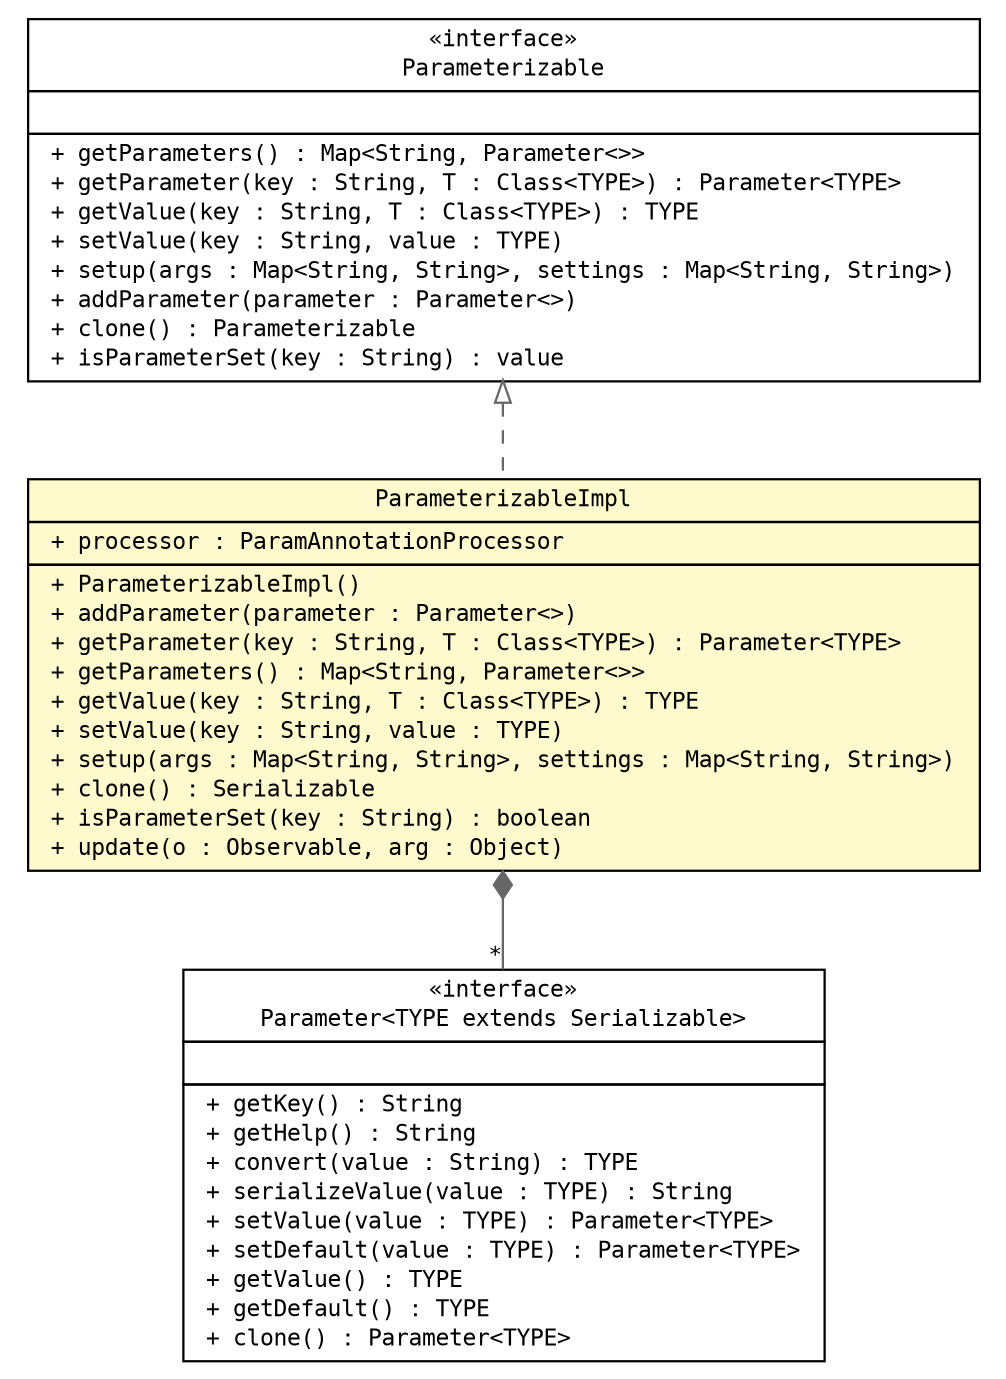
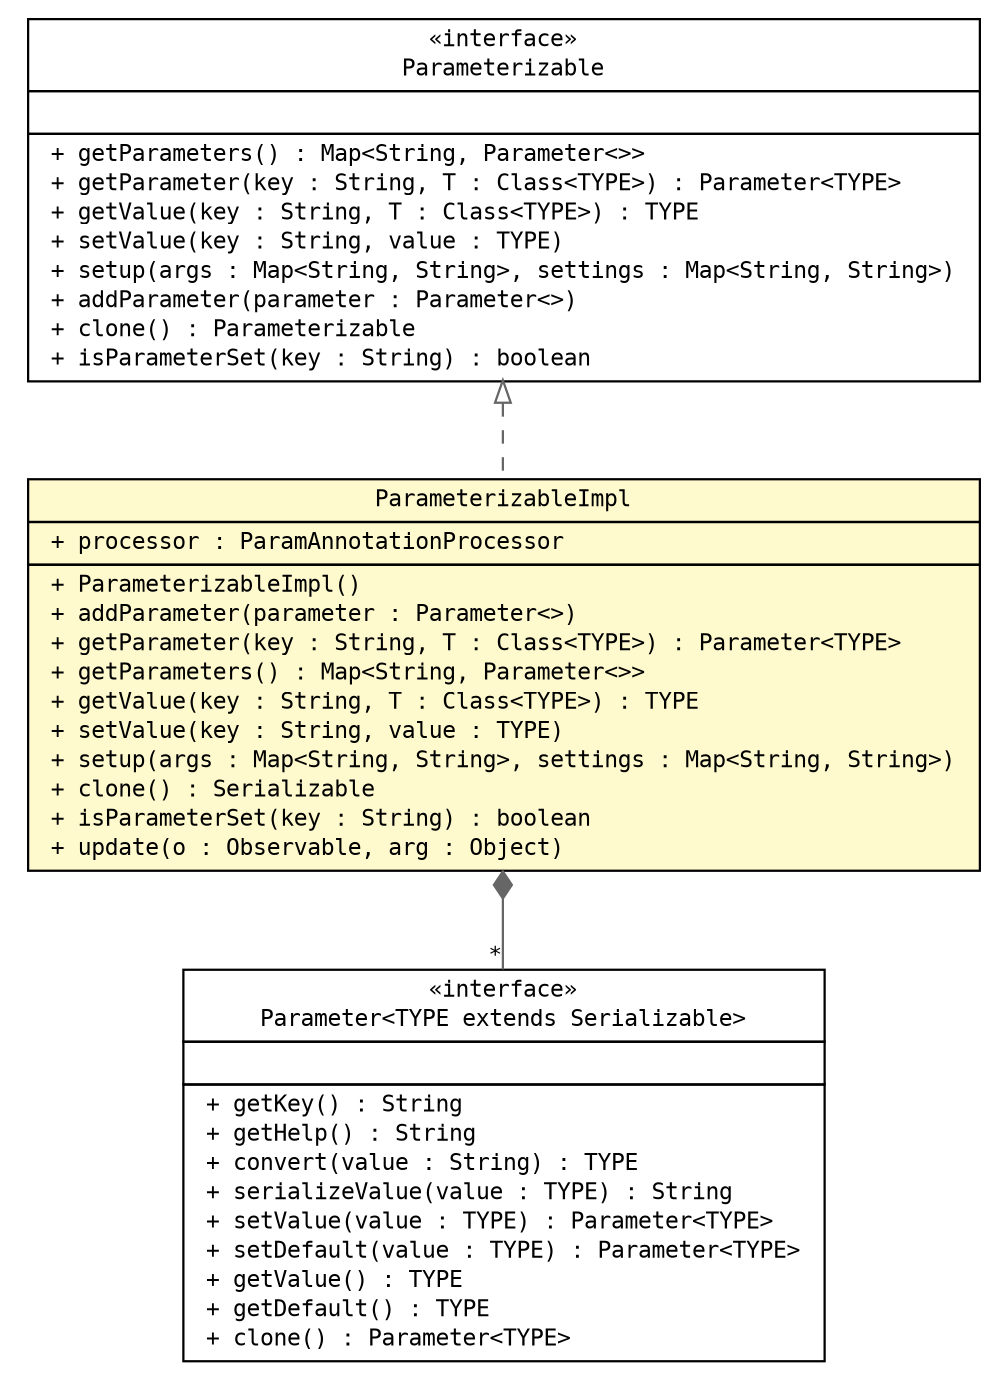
  digraph {
    fontname="DejaVu Sans Mono"
    nodesep=0.25
    ranksep=0.5
    node [fontcolor=black fontname="DejaVu Sans Mono" fontsize=10.0 shape=plaintext]
    edge [color=gray40 fontname="DejaVu Sans Mono" headport=p labelfontname=Helvetica labelfontsize=10 tailport=p]
    n1 [label=<<table title="com.vectorprint.configuration.parameters.Parameter" border="0" cellborder="1" cellspacing="0" cellpadding="2" port="p" href="./Parameter.html"> 		<tr><td><table border="0" cellspacing="0" cellpadding="1"> <tr><td align="center" balign="center"> &#171;interface&#187; </td></tr> <tr><td align="center" balign="center"> Parameter&lt;TYPE extends Serializable&gt; </td></tr> 		</table></td></tr> 		<tr><td><table border="0" cellspacing="0" cellpadding="1"> <tr><td align="left" balign="left">  </td></tr> 		</table></td></tr> 		<tr><td><table border="0" cellspacing="0" cellpadding="1"> <tr><td align="left" balign="left"> + getKey() : String </td></tr> <tr><td align="left" balign="left"> + getHelp() : String </td></tr> <tr><td align="left" balign="left"> + convert(value : String) : TYPE </td></tr> <tr><td align="left" balign="left"> + serializeValue(value : TYPE) : String </td></tr> <tr><td align="left" balign="left"> + setValue(value : TYPE) : Parameter&lt;TYPE&gt; </td></tr> <tr><td align="left" balign="left"> + setDefault(value : TYPE) : Parameter&lt;TYPE&gt; </td></tr> <tr><td align="left" balign="left"> + getValue() : TYPE </td></tr> <tr><td align="left" balign="left"> + getDefault() : TYPE </td></tr> <tr><td align="left" balign="left"> + clone() : Parameter&lt;TYPE&gt; </td></tr> 		</table></td></tr> 		</table>>]
    n2 [label=<<table title="com.vectorprint.configuration.parameters.ParameterizableImpl" border="0" cellborder="1" cellspacing="0" cellpadding="2" port="p" bgcolor="lemonChiffon" href="./ParameterizableImpl.html"> 		<tr><td><table border="0" cellspacing="0" cellpadding="1"> <tr><td align="center" balign="center"> ParameterizableImpl </td></tr> 		</table></td></tr> 		<tr><td><table border="0" cellspacing="0" cellpadding="1"> <tr><td align="left" balign="left"> + processor : ParamAnnotationProcessor </td></tr> 		</table></td></tr> 		<tr><td><table border="0" cellspacing="0" cellpadding="1"> <tr><td align="left" balign="left"> + ParameterizableImpl() </td></tr> <tr><td align="left" balign="left"> + addParameter(parameter : Parameter&lt;&gt;) </td></tr> <tr><td align="left" balign="left"> + getParameter(key : String, T : Class&lt;TYPE&gt;) : Parameter&lt;TYPE&gt; </td></tr> <tr><td align="left" balign="left"> + getParameters() : Map&lt;String, Parameter&lt;&gt;&gt; </td></tr> <tr><td align="left" balign="left"> + getValue(key : String, T : Class&lt;TYPE&gt;) : TYPE </td></tr> <tr><td align="left" balign="left"> + setValue(key : String, value : TYPE) </td></tr> <tr><td align="left" balign="left"> + setup(args : Map&lt;String, String&gt;, settings : Map&lt;String, String&gt;) </td></tr> <tr><td align="left" balign="left"> + clone() : Serializable </td></tr> <tr><td align="left" balign="left"> + isParameterSet(key : String) : boolean </td></tr> <tr><td align="left" balign="left"> + update(o : Observable, arg : Object) </td></tr> 		</table></td></tr> 		</table>>]
-   n3 [label=<<table title="com.vectorprint.configuration.parameters.Parameterizable" border="0" cellborder="1" cellspacing="0" cellpadding="2" port="p" href="./Parameterizable.html"> 		<tr><td><table border="0" cellspacing="0" cellpadding="1"> <tr><td align="center" balign="center"> &#171;interface&#187; </td></tr> <tr><td align="center" balign="center"> Parameterizable </td></tr> 		</table></td></tr> 		<tr><td><table border="0" cellspacing="0" cellpadding="1"> <tr><td align="left" balign="left">  </td></tr> 		</table></td></tr> 		<tr><td><table border="0" cellspacing="0" cellpadding="1"> <tr><td align="left" balign="left"> + getParameters() : Map&lt;String, Parameter&lt;&gt;&gt; </td></tr> <tr><td align="left" balign="left"> + getParameter(key : String, T : Class&lt;TYPE&gt;) : Parameter&lt;TYPE&gt; </td></tr> <tr><td align="left" balign="left"> + getValue(key : String, T : Class&lt;TYPE&gt;) : TYPE </td></tr> <tr><td align="left" balign="left"> + setValue(key : String, value : TYPE) </td></tr> <tr><td align="left" balign="left"> + setup(args : Map&lt;String, String&gt;, settings : Map&lt;String, String&gt;) </td></tr> <tr><td align="left" balign="left"> + addParameter(parameter : Parameter&lt;&gt;) </td></tr> <tr><td align="left" balign="left"> + clone() : Parameterizable </td></tr> <tr><td align="left" balign="left"> + isParameterSet(key : String) : value </td></tr> 		</table></td></tr> 		</table>>]
+   n3 [label=<<table title="com.vectorprint.configuration.parameters.Parameterizable" border="0" cellborder="1" cellspacing="0" cellpadding="2" port="p" href="./Parameterizable.html"> 		<tr><td><table border="0" cellspacing="0" cellpadding="1"> <tr><td align="center" balign="center"> &#171;interface&#187; </td></tr> <tr><td align="center" balign="center"> Parameterizable </td></tr> 		</table></td></tr> 		<tr><td><table border="0" cellspacing="0" cellpadding="1"> <tr><td align="left" balign="left">  </td></tr> 		</table></td></tr> 		<tr><td><table border="0" cellspacing="0" cellpadding="1"> <tr><td align="left" balign="left"> + getParameters() : Map&lt;String, Parameter&lt;&gt;&gt; </td></tr> <tr><td align="left" balign="left"> + getParameter(key : String, T : Class&lt;TYPE&gt;) : Parameter&lt;TYPE&gt; </td></tr> <tr><td align="left" balign="left"> + getValue(key : String, T : Class&lt;TYPE&gt;) : TYPE </td></tr> <tr><td align="left" balign="left"> + setValue(key : String, value : TYPE) </td></tr> <tr><td align="left" balign="left"> + setup(args : Map&lt;String, String&gt;, settings : Map&lt;String, String&gt;) </td></tr> <tr><td align="left" balign="left"> + addParameter(parameter : Parameter&lt;&gt;) </td></tr> <tr><td align="left" balign="left"> + clone() : Parameterizable </td></tr> <tr><td align="left" balign="left"> + isParameterSet(key : String) : boolean </td></tr> 		</table></td></tr> 		</table>>]
    n2 -> n1 [arrowhead=none arrowtail=diamond dir=both fontcolor=black fontsize=10.0 headlabel="*" style=solid]
    n3 -> n2 [arrowtail=empty dir=back fontsize=10 style=dashed]
  }
